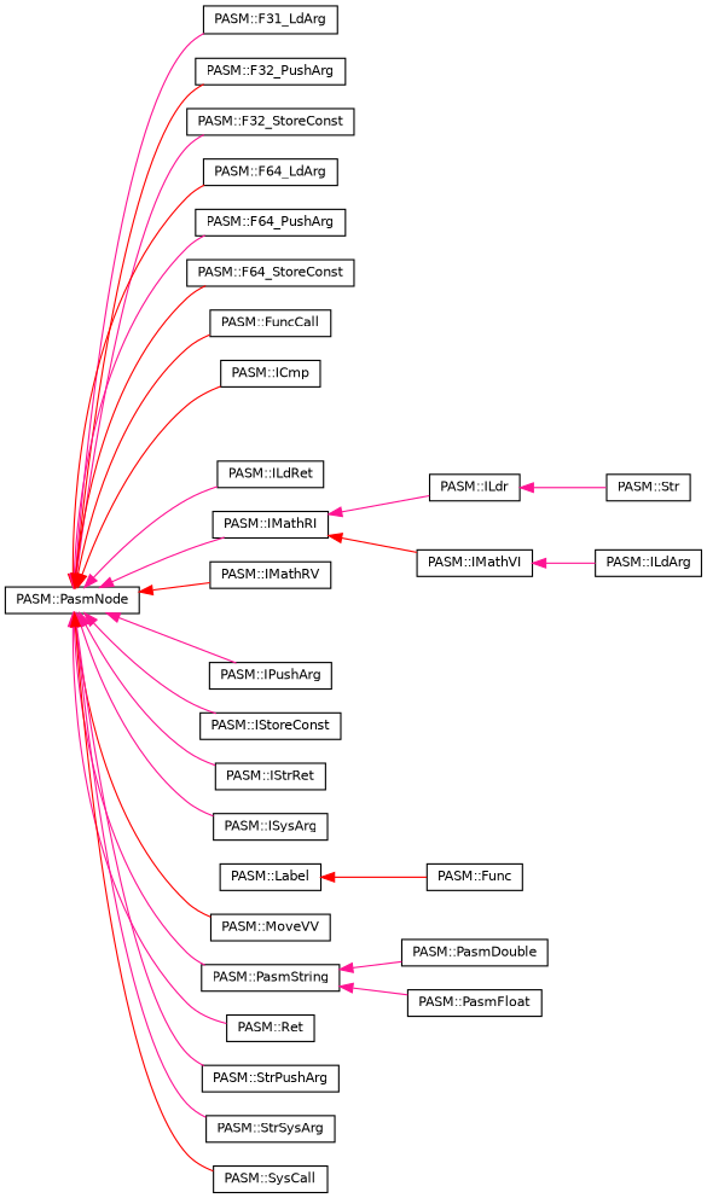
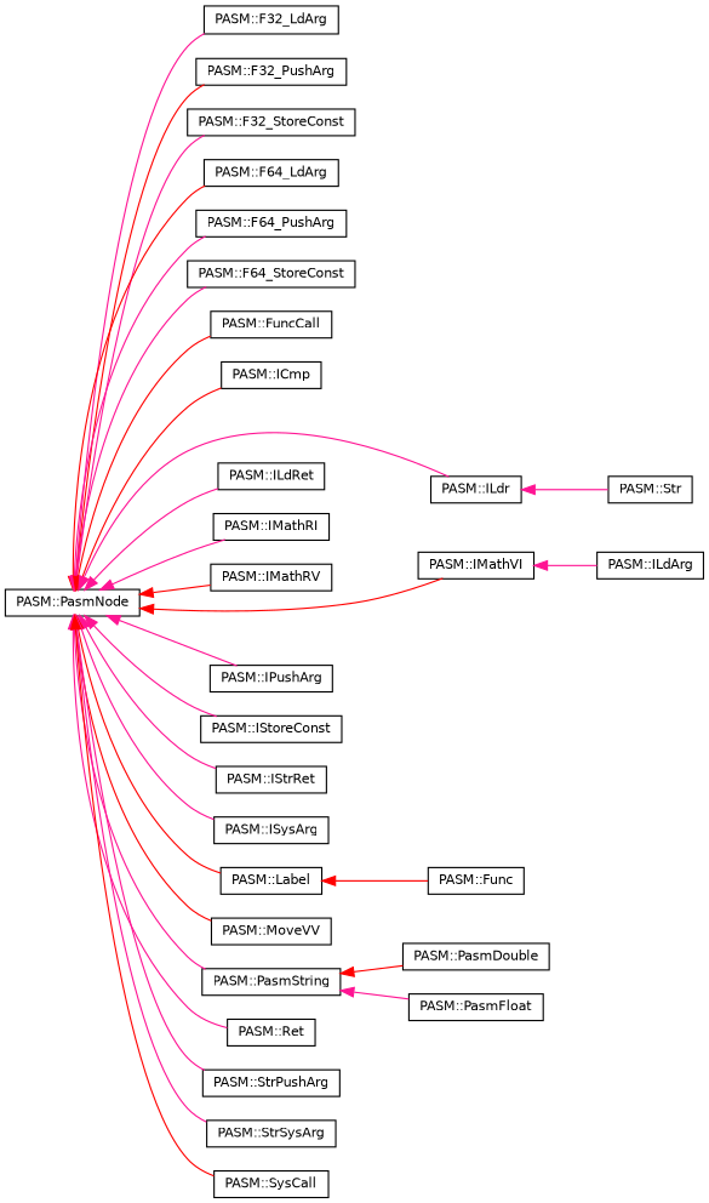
  digraph {
    rankdir=LR
    node [color=black fillcolor=white fontname=Helvetica fontsize=10 shape=record style=filled]
    edge [color=deeppink dir=back fontname=Helvetica fontsize=10 labelfontname=Helvetica labelfontsize=10 style=solid]
    n1 [height=0.2 label="PASM::PasmNode" width=0.4]
-   n2 [height=0.2 label="PASM::F31_LdArg" width=0.4]
+   n2 [height=0.2 label="PASM::F32_LdArg" width=0.4]
    n3 [height=0.2 label="PASM::F32_PushArg" width=0.4]
    n4 [height=0.2 label="PASM::F32_StoreConst" width=0.4]
    n5 [height=0.2 label="PASM::F64_LdArg" width=0.4]
    n6 [height=0.2 label="PASM::F64_PushArg" width=0.4]
    n7 [height=0.2 label="PASM::F64_StoreConst" width=0.4]
    n8 [height=0.2 label="PASM::FuncCall" width=0.4]
    n9 [height=0.2 label="PASM::ICmp" width=0.4]
    n10 [height=0.2 label="PASM::ILdr" width=0.4]
    n11 [height=0.2 label="PASM::ILdRet" width=0.4]
    n12 [height=0.2 label="PASM::IMathRI" width=0.4]
    n13 [height=0.2 label="PASM::IMathRV" width=0.4]
    n14 [height=0.2 label="PASM::IMathVI" width=0.4]
    n15 [height=0.2 label="PASM::IPushArg" width=0.4]
    n16 [height=0.2 label="PASM::IStoreConst" width=0.4]
    n17 [height=0.2 label="PASM::IStrRet" width=0.4]
    n18 [height=0.2 label="PASM::ISysArg" width=0.4]
    n19 [height=0.2 label="PASM::Label" width=0.4]
    n20 [height=0.2 label="PASM::MoveVV" width=0.4]
    n21 [height=0.2 label="PASM::PasmString" width=0.4]
    n22 [height=0.2 label="PASM::Ret" width=0.4]
    n23 [height=0.2 label="PASM::StrPushArg" width=0.4]
    n24 [height=0.2 label="PASM::StrSysArg" width=0.4]
    n25 [height=0.2 label="PASM::SysCall" width=0.4]
    n26 [height=0.2 label="PASM::ILdArg" width=0.4]
    n27 [height=0.2 label="PASM::Str" width=0.4]
    n28 [height=0.2 label="PASM::Func" width=0.4]
    n29 [height=0.2 label="PASM::PasmDouble" width=0.4]
    n30 [height=0.2 label="PASM::PasmFloat" width=0.4]
    n1 -> n2
    n1 -> n3 [color=red]
    n1 -> n4
    n1 -> n5 [color=red]
    n1 -> n6
-   n1 -> n7 [color=red]
+   n1 -> n7
    n1 -> n8 [color=red]
    n1 -> n9 [color=red]
-   n12 -> n10
+   n1 -> n10
    n1 -> n11
    n1 -> n12
    n1 -> n13 [color=red]
-   n12 -> n14 [color=red]
+   n1 -> n14 [color=red]
    n1 -> n15
    n1 -> n16
    n1 -> n17
    n1 -> n18
+   n1 -> n19 [color=red]
    n1 -> n20 [color=red]
    n1 -> n21
    n1 -> n22
    n1 -> n23
    n1 -> n24
    n1 -> n25 [color=red]
    n10 -> n27
    n14 -> n26
    n19 -> n28 [color=red]
-   n21 -> n29
+   n21 -> n29 [color=red]
    n21 -> n30
  }
